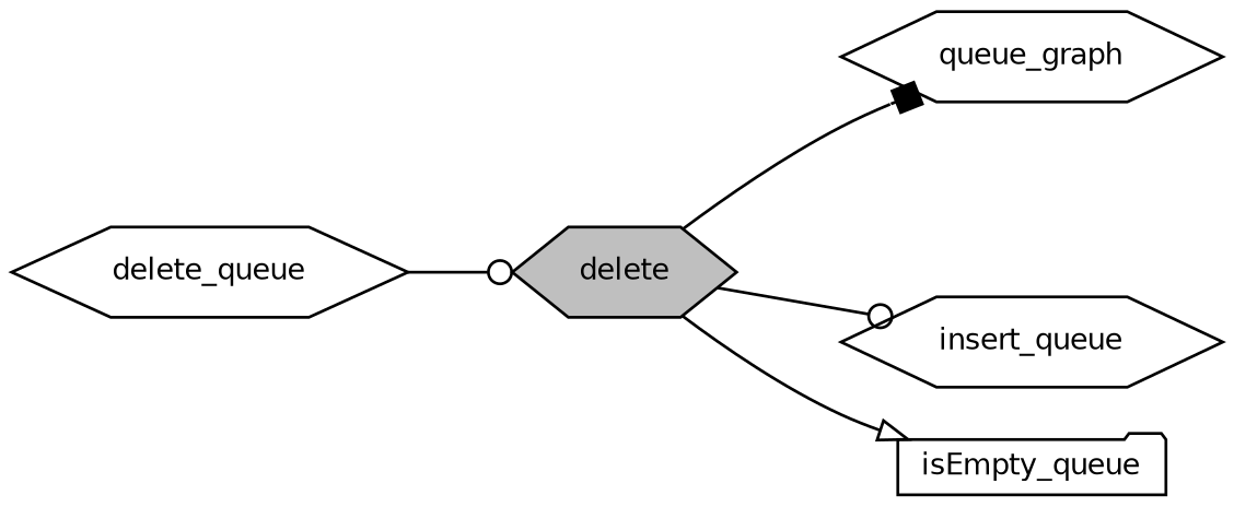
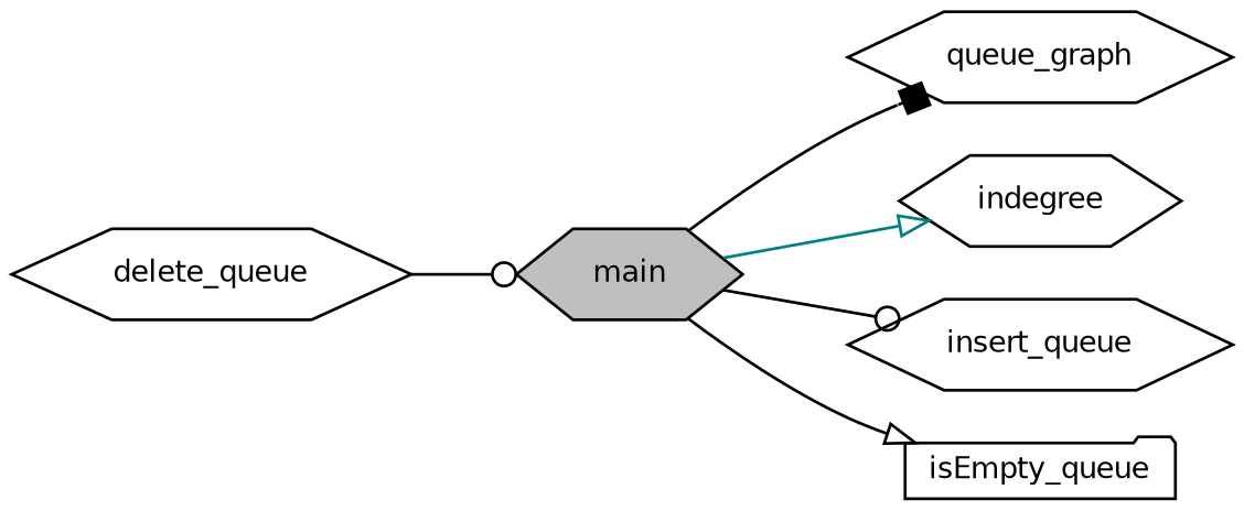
  digraph {
    rankdir=LR
    node [color=black fillcolor=white fontname=Helvetica fontsize=10 shape=hexagon style=filled]
    edge [arrowhead=onormal color=black fontname=Helvetica fontsize=10 labelfontname=Helvetica labelfontsize=10 style=solid]
-   n1 [fillcolor=grey75 fontcolor=black height=0.2 label=delete width=0.4]
+   n1 [fillcolor=grey75 fontcolor=black height=0.2 label=main width=0.4]
    n2 [height=0.2 label=queue_graph width=0.4]
+   n3 [height=0.2 label=indegree width=0.4]
    n4 [height=0.2 label=insert_queue width=0.4]
    n5 [height=0.2 label=isEmpty_queue shape=folder width=0.4]
    n6 [height=0.2 label=delete_queue width=0.4]
    n1 -> n2 [arrowhead=box]
+   n1 -> n3 [color=teal]
    n1 -> n4 [arrowhead=odot]
    n1 -> n5
    n6 -> n1 [arrowhead=odot]
  }
